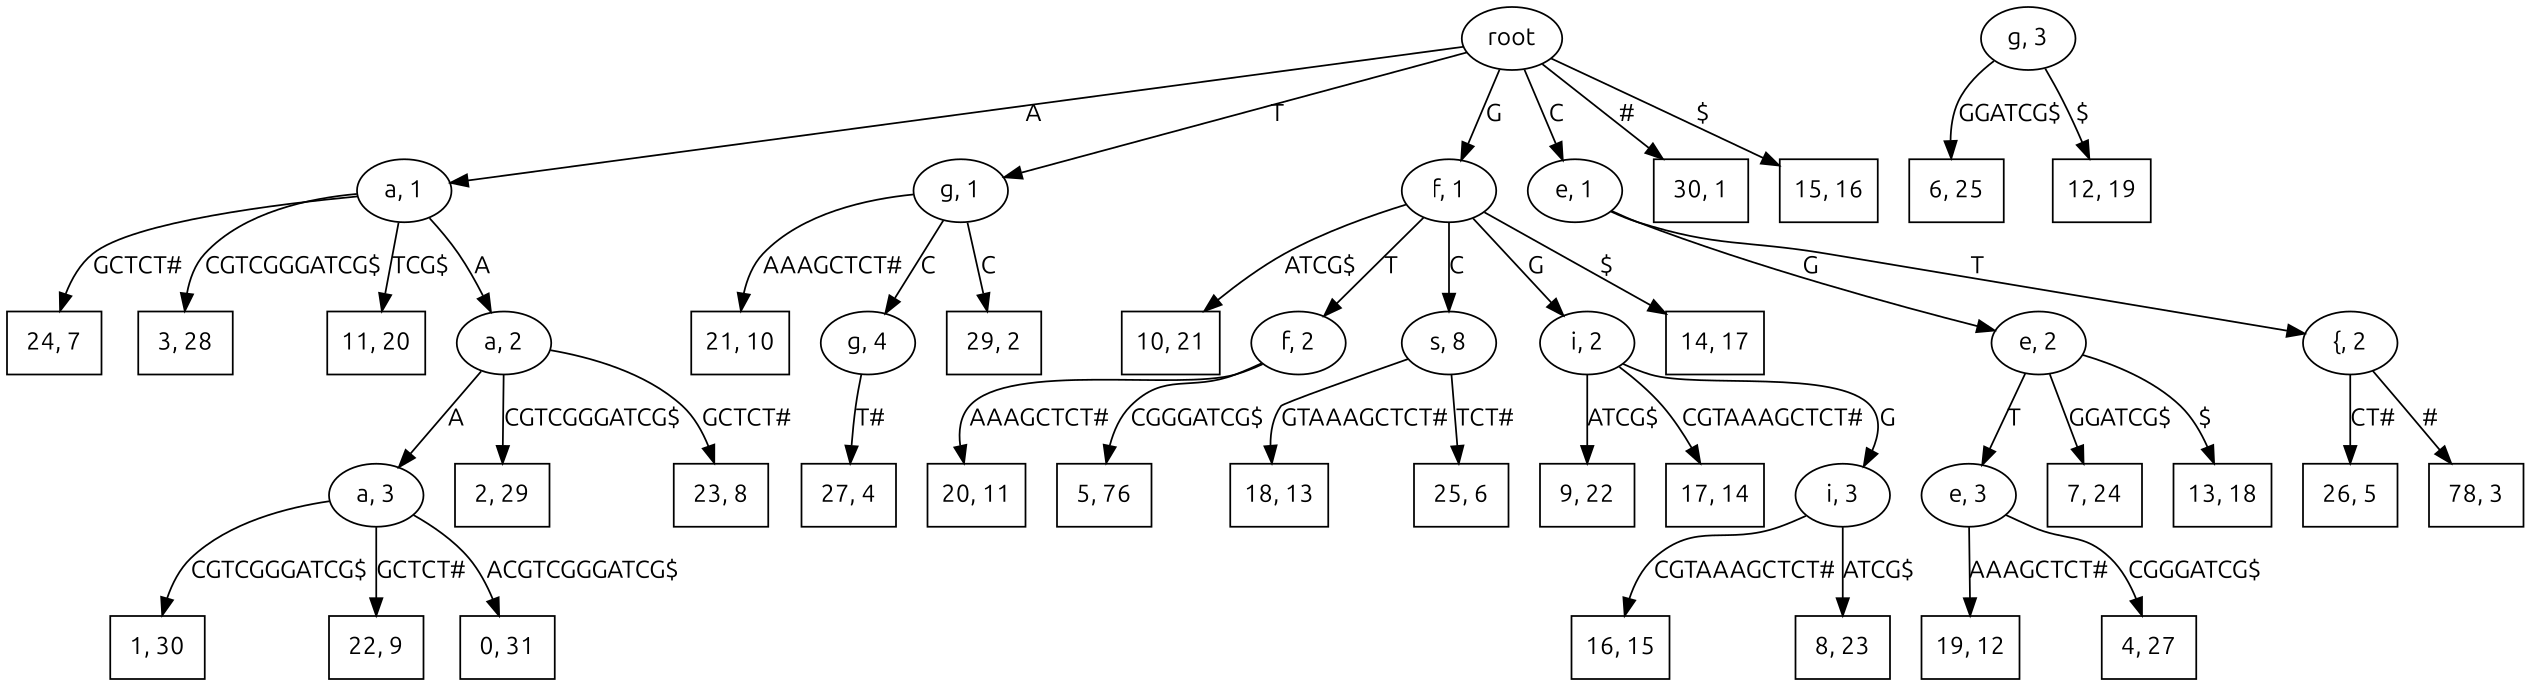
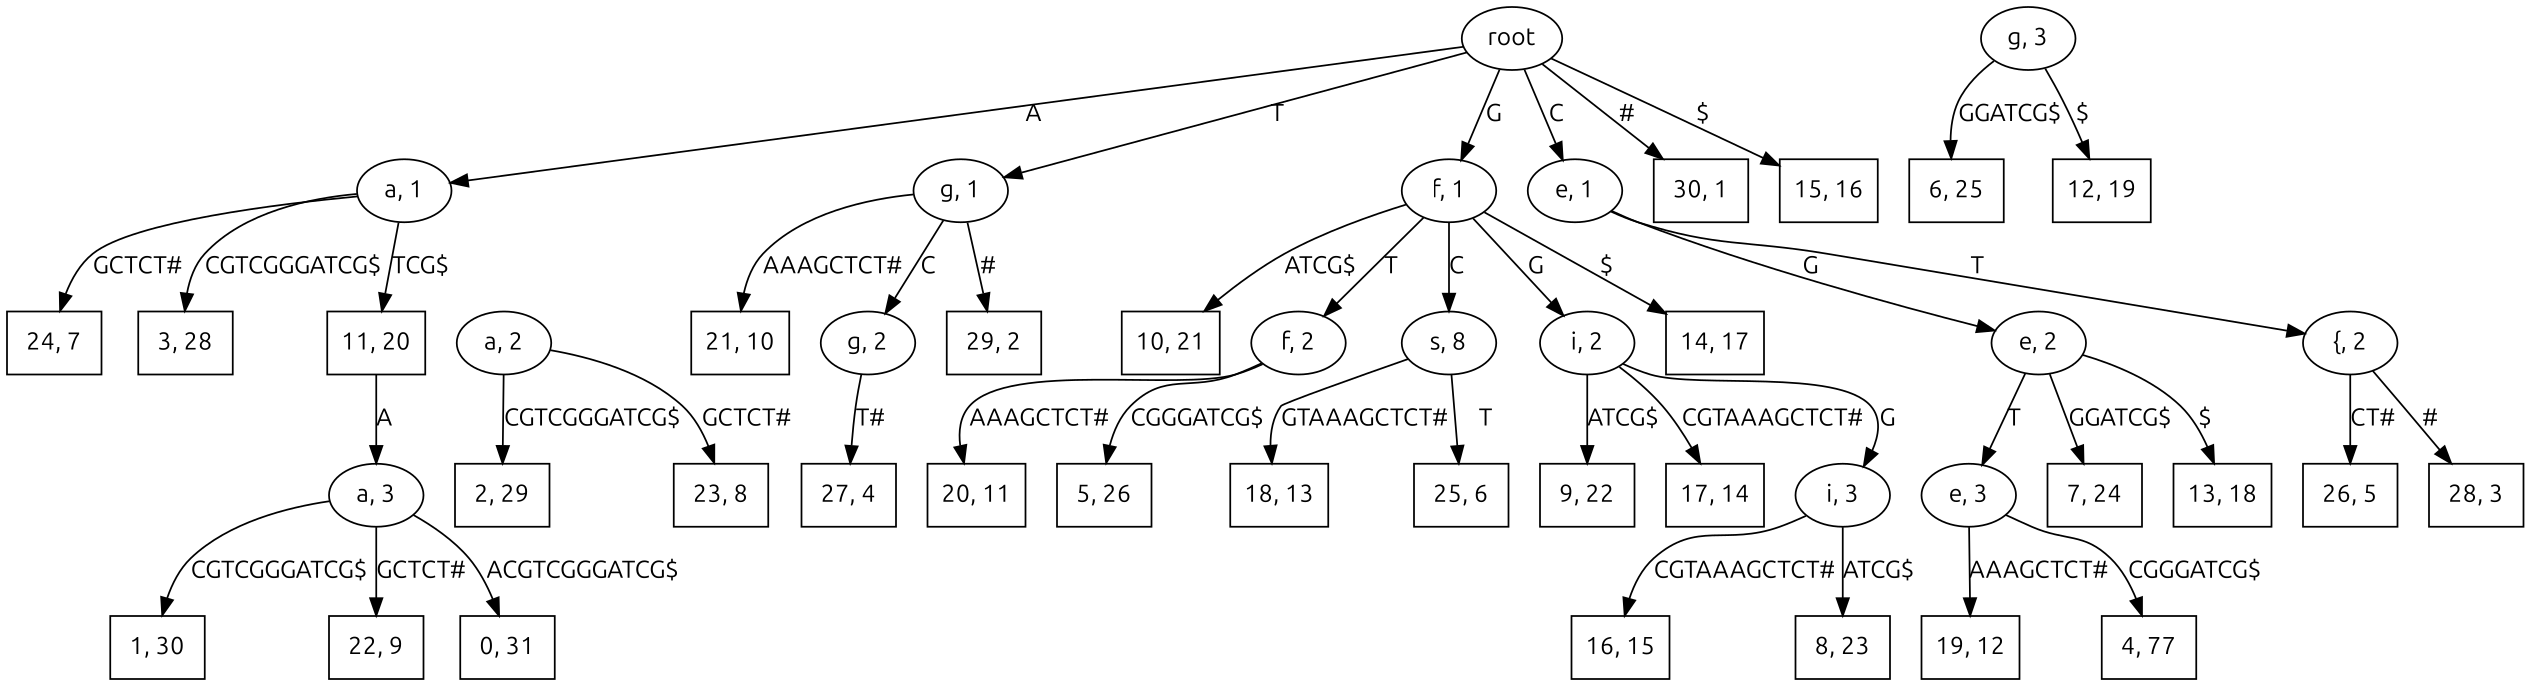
  digraph {
    fontname=Ubuntu
    node [fontname=Ubuntu shape=box]
    edge [fontname=Ubuntu]
    "a, 1" [shape=""]
    "24, 7"
    "3, 28"
    "11, 20"
    "a, 2" [shape=""]
    "2, 29"
    "a, 3" [shape=""]
    "23, 8"
    root [shape=""]
    "g, 1" [shape=""]
    "f, 1" [shape=""]
    "e, 1" [shape=""]
    "30, 1"
    "15, 16"
    "21, 10"
-   "g, 2" [label="g, 4" shape=""]
+   "g, 2" [shape=""]
    "29, 2"
    "10, 21"
    "f, 2" [shape=""]
    n20 [label="s, 8" shape=""]
    "i, 2" [shape=""]
    "14, 17"
    "e, 2" [shape=""]
    "{, 2" [shape=""]
    "e, 3" [shape=""]
    "19, 12"
-   "4, 27"
+   "4, 27" [label="4, 77"]
    "7, 24"
    "13, 18"
    "20, 11"
-   "5, 26" [label="5, 76"]
+   "5, 26"
    "27, 4"
    "1, 30"
    "22, 9"
    "0, 31"
    "18, 13"
    "25, 6"
    "9, 22"
    "17, 14"
    "i, 3" [shape=""]
    "26, 5"
-   "28, 3" [label="78, 3"]
+   "28, 3"
    "g, 3" [shape=""]
    "6, 25"
    "12, 19"
    "16, 15"
    "8, 23"
    "a, 1" -> "24, 7" [label="GCTCT#"]
    "a, 1" -> "3, 28" [label="CGTCGGGATCG$"]
    "a, 1" -> "11, 20" [label="TCG$"]
-   "a, 1" -> "a, 2" [label=A]
    "a, 2" -> "2, 29" [label="CGTCGGGATCG$"]
-   "a, 2" -> "a, 3" [label=A]
+   "11, 20" -> "a, 3" [label=A]
    "a, 2" -> "23, 8" [label="GCTCT#"]
    "a, 3" -> "1, 30" [label="CGTCGGGATCG$"]
    "a, 3" -> "22, 9" [label="GCTCT#"]
    "a, 3" -> "0, 31" [label="ACGTCGGGATCG$"]
    root -> "a, 1" [label=A]
    root -> "g, 1" [label=T]
    root -> "f, 1" [label=G]
    root -> "e, 1" [label=C]
    root -> "30, 1" [label="#"]
    root -> "15, 16" [label="$"]
    "g, 1" -> "21, 10" [label="AAAGCTCT#"]
    "g, 1" -> "g, 2" [label=C]
-   "g, 1" -> "29, 2" [label=C]
+   "g, 1" -> "29, 2" [label="#"]
    "f, 1" -> "10, 21" [label="ATCG$"]
    "f, 1" -> "f, 2" [label=T]
    "f, 1" -> n20 [label=C]
    "f, 1" -> "i, 2" [label=G]
    "f, 1" -> "14, 17" [label="$"]
    "e, 1" -> "e, 2" [label=G]
    "e, 1" -> "{, 2" [label=T]
    "g, 2" -> "27, 4" [label="T#"]
    "f, 2" -> "20, 11" [label="AAAGCTCT#"]
    "f, 2" -> "5, 26" [label="CGGGATCG$"]
    n20 -> "18, 13" [label="GTAAAGCTCT#"]
-   n20 -> "25, 6" [label="TCT#"]
+   n20 -> "25, 6" [label=T]
    "i, 2" -> "9, 22" [label="ATCG$"]
    "i, 2" -> "17, 14" [label="CGTAAAGCTCT#"]
    "i, 2" -> "i, 3" [label=G]
    "e, 2" -> "e, 3" [label=T]
    "e, 2" -> "7, 24" [label="GGATCG$"]
    "e, 2" -> "13, 18" [label="$"]
    "{, 2" -> "26, 5" [label="CT#"]
    "{, 2" -> "28, 3" [label="#"]
    "e, 3" -> "19, 12" [label="AAAGCTCT#"]
    "e, 3" -> "4, 27" [label="CGGGATCG$"]
    "i, 3" -> "16, 15" [label="CGTAAAGCTCT#"]
    "i, 3" -> "8, 23" [label="ATCG$"]
    "g, 3" -> "6, 25" [label="GGATCG$"]
    "g, 3" -> "12, 19" [label="$"]
  }
